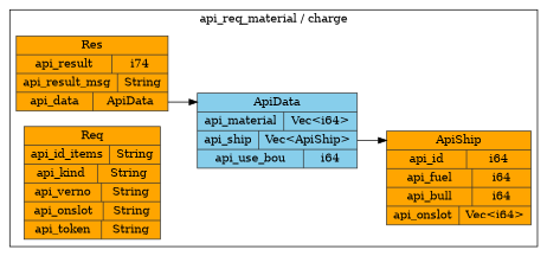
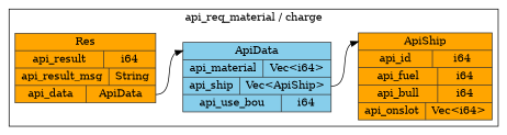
  digraph {
    rankdir=LR
    node [color=gray20 fillcolor=orange shape=record style="solid,filled"]
-   n1 [label="<Res> Res  | { api_result | <api_result> i74 } | { api_result_msg | <api_result_msg> String } | { api_data | <api_data> ApiData }"]
+   n1 [label="<Res> Res  | { api_result | <api_result> i64 } | { api_result_msg | <api_result_msg> String } | { api_data | <api_data> ApiData }"]
    n2 [fillcolor=skyblue label="<ApiData> ApiData  | { api_material | <api_material> Vec\<i64\> } | { api_ship | <api_ship> Vec\<ApiShip\> } | { api_use_bou | <api_use_bou> i64 }"]
    n3 [label="<ApiShip> ApiShip  | { api_id | <api_id> i64 } | { api_fuel | <api_fuel> i64 } | { api_bull | <api_bull> i64 } | { api_onslot | <api_onslot> Vec\<i64\> }"]
-   n4 [label="<Req> Req  | { api_id_items | <api_id_items> String } | { api_kind | <api_kind> String } | { api_verno | <api_verno> String } | { api_onslot | <api_onslot> String } | { api_token | <api_token> String }"]
    subgraph cluster_1 {
      label="api_req_material / charge"
      n1
      n2
      n3
-     n4
    }
    n1 -> n2 [headport="ApiData:w" tailport="api_data:e"]
    n2 -> n3 [headport="ApiShip:w" tailport="api_ship:e"]
  }
